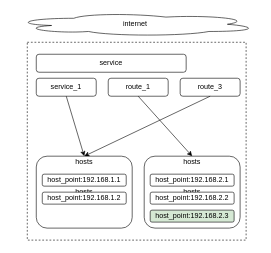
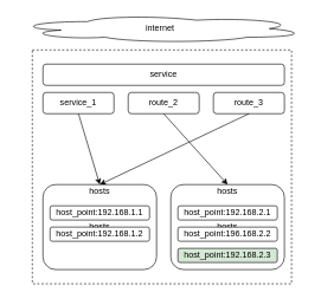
  <mxCell id="0" />
  <mxCell id="1" parent="0" />
  <mxCell id="2" value="internet" style="ellipse;shape=cloud;whiteSpace=wrap;html=1;" parent="1" vertex="1"><mxGeometry x="20" y="20" width="410" height="40" as="geometry" /></mxCell>
  <mxCell id="3" value="" style="rounded=0;whiteSpace=wrap;html=1;dashed=1;fillColor=none;" parent="1" vertex="1"><mxGeometry x="45" y="70" width="365" height="330" as="geometry" /></mxCell>
- <mxCell id="4" value="service" style="rounded=1;whiteSpace=wrap;html=1;" parent="1" vertex="1"><mxGeometry x="60" y="90" width="250" height="30" as="geometry" /></mxCell>
- <mxCell id="5" value="route_1" style="rounded=1;whiteSpace=wrap;html=1;" parent="1" vertex="1"><mxGeometry x="180" y="130" width="100" height="30" as="geometry" /></mxCell>
+ <mxCell id="4" value="service" style="rounded=1;whiteSpace=wrap;html=1;" parent="1" vertex="1"><mxGeometry x="60" y="90" width="340" height="30" as="geometry" /></mxCell>
+ <mxCell id="5" value="route_2" style="rounded=1;whiteSpace=wrap;html=1;" parent="1" vertex="1"><mxGeometry x="180" y="130" width="100" height="30" as="geometry" /></mxCell>
  <mxCell id="6" value="route_3" style="rounded=1;whiteSpace=wrap;html=1;" parent="1" vertex="1"><mxGeometry x="300" y="130" width="100" height="30" as="geometry" /></mxCell>
  <mxCell id="7" value="service_1" style="rounded=1;whiteSpace=wrap;html=1;" parent="1" vertex="1"><mxGeometry x="60" y="130" width="100" height="30" as="geometry" /></mxCell>
  <mxCell id="8" value="" style="endArrow=classic;html=1;rounded=0;exitX=0.5;exitY=1;exitDx=0;exitDy=0;entryX=0.5;entryY=0;entryDx=0;entryDy=0;" parent="1" source="7" target="18" edge="1"><mxGeometry width="50" height="50" relative="1" as="geometry"><mxPoint x="-110" y="270" as="sourcePoint" /><mxPoint x="-60" y="220" as="targetPoint" /></mxGeometry></mxCell>
  <mxCell id="9" value="" style="endArrow=classic;html=1;rounded=0;exitX=0.5;exitY=1;exitDx=0;exitDy=0;entryX=0.5;entryY=0;entryDx=0;entryDy=0;" parent="1" source="5" target="16" edge="1"><mxGeometry width="50" height="50" relative="1" as="geometry"><mxPoint x="120" y="170" as="sourcePoint" /><mxPoint x="150" y="270" as="targetPoint" /></mxGeometry></mxCell>
  <mxCell id="10" value="" style="endArrow=classic;html=1;rounded=0;exitX=0.5;exitY=1;exitDx=0;exitDy=0;entryX=0.5;entryY=0;entryDx=0;entryDy=0;" parent="1" source="6" target="18" edge="1"><mxGeometry width="50" height="50" relative="1" as="geometry"><mxPoint x="240" y="170" as="sourcePoint" /><mxPoint x="320" y="270" as="targetPoint" /></mxGeometry></mxCell>
  <mxCell id="11" value="" style="group;" parent="1" vertex="1" connectable="0"><mxGeometry x="240" y="260" width="160" height="120" as="geometry" /></mxCell>
  <mxCell id="12" value="hosts" style="rounded=1;whiteSpace=wrap;html=1;" parent="11" vertex="1"><mxGeometry width="160" height="120" as="geometry" /></mxCell>
  <mxCell id="13" value="host_point:192.168.2.1" style="rounded=1;whiteSpace=wrap;html=1;" parent="11" vertex="1"><mxGeometry x="10" y="30" width="140" height="20" as="geometry" /></mxCell>
- <mxCell id="14" value="host_point:192.168.2.2" style="rounded=1;whiteSpace=wrap;html=1;" parent="11" vertex="1"><mxGeometry x="10" y="60" width="140" height="20" as="geometry" /></mxCell>
+ <mxCell id="14" value="host_point:196.168.2.2" style="rounded=1;whiteSpace=wrap;html=1;" parent="11" vertex="1"><mxGeometry x="10" y="60" width="140" height="20" as="geometry" /></mxCell>
  <mxCell id="15" value="host_point:192.168.2.3" style="rounded=1;whiteSpace=wrap;html=1;fillColor=#d5e8d4;" parent="11" vertex="1"><mxGeometry x="10" y="90" width="140" height="20" as="geometry" /></mxCell>
  <mxCell id="16" value="hosts" style="text;html=1;align=center;verticalAlign=middle;whiteSpace=wrap;rounded=0;" parent="11" vertex="1"><mxGeometry x="50" width="60" height="20" as="geometry" /></mxCell>
  <mxCell id="17" value="" style="group;" parent="1" vertex="1" connectable="0"><mxGeometry x="60" y="260" width="160" height="120" as="geometry" /></mxCell>
  <mxCell id="18" value="hosts" style="rounded=1;whiteSpace=wrap;html=1;" parent="17" vertex="1"><mxGeometry width="160" height="120" as="geometry" /></mxCell>
  <mxCell id="19" value="host_point:192.168.1.1" style="rounded=1;whiteSpace=wrap;html=1;" parent="17" vertex="1"><mxGeometry x="10" y="30" width="140" height="20" as="geometry" /></mxCell>
  <mxCell id="20" value="host_point:192.168.1.2" style="rounded=1;whiteSpace=wrap;html=1;" parent="17" vertex="1"><mxGeometry x="10" y="60" width="140" height="20" as="geometry" /></mxCell>
  <mxCell id="21" value="hosts" style="text;html=1;align=center;verticalAlign=middle;whiteSpace=wrap;rounded=0;" parent="17" vertex="1"><mxGeometry x="50" width="60" height="20" as="geometry" /></mxCell>
